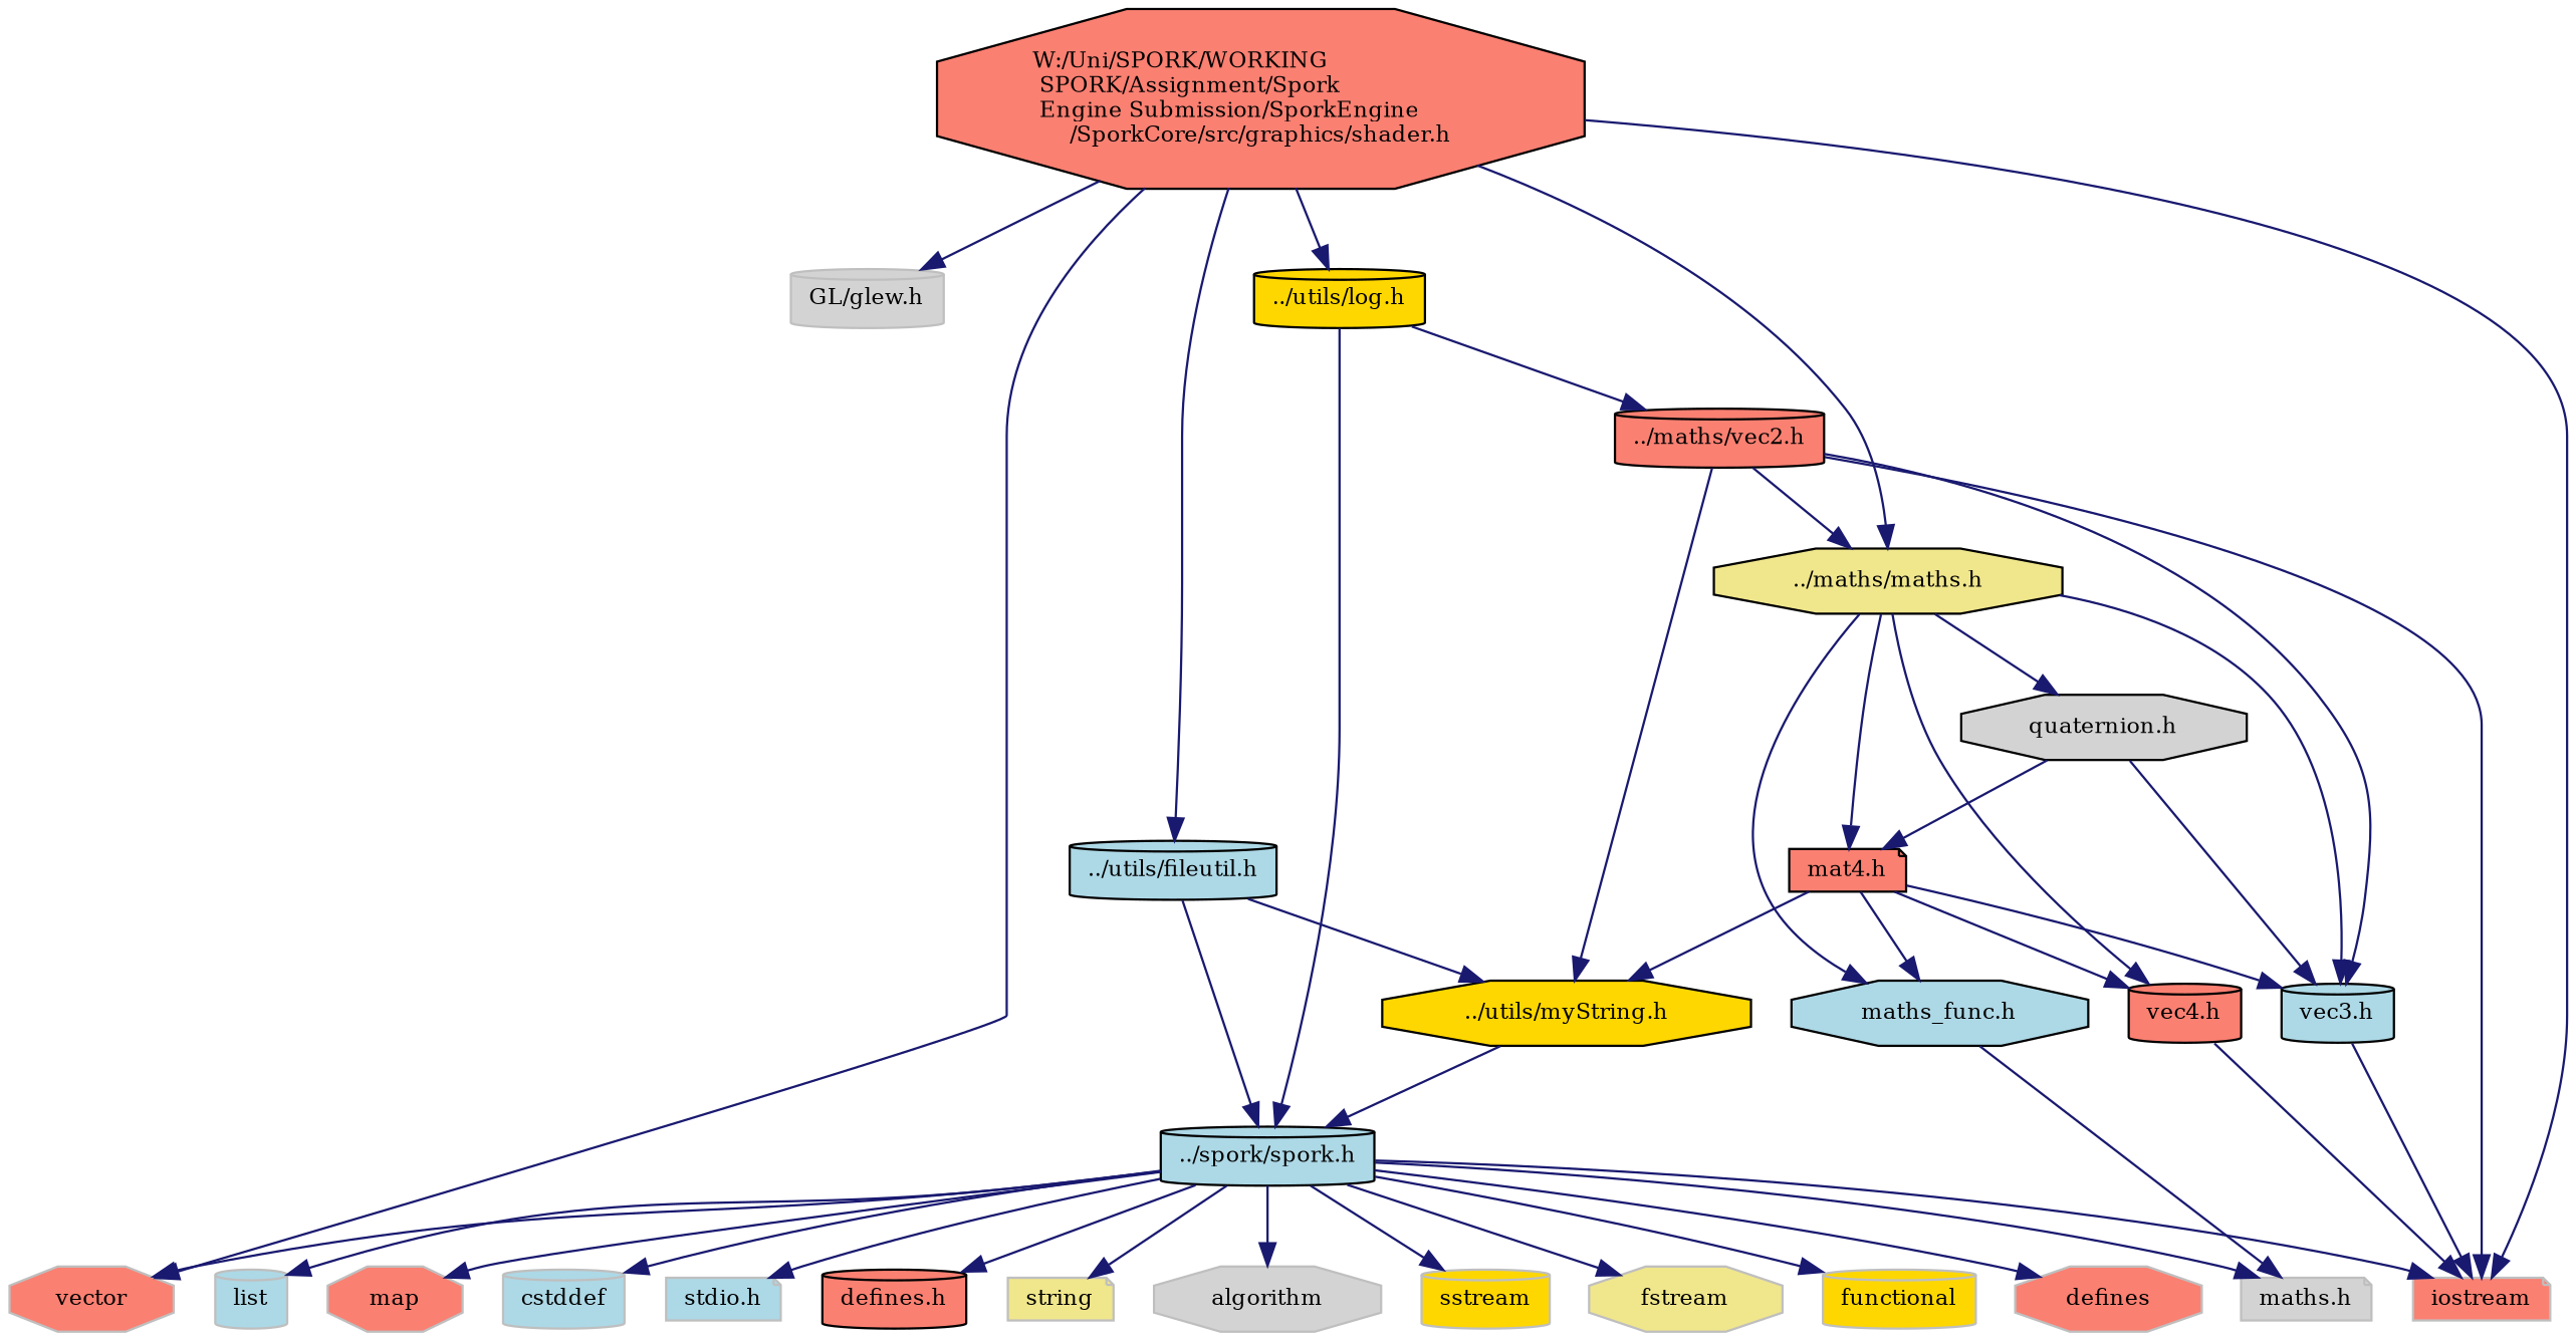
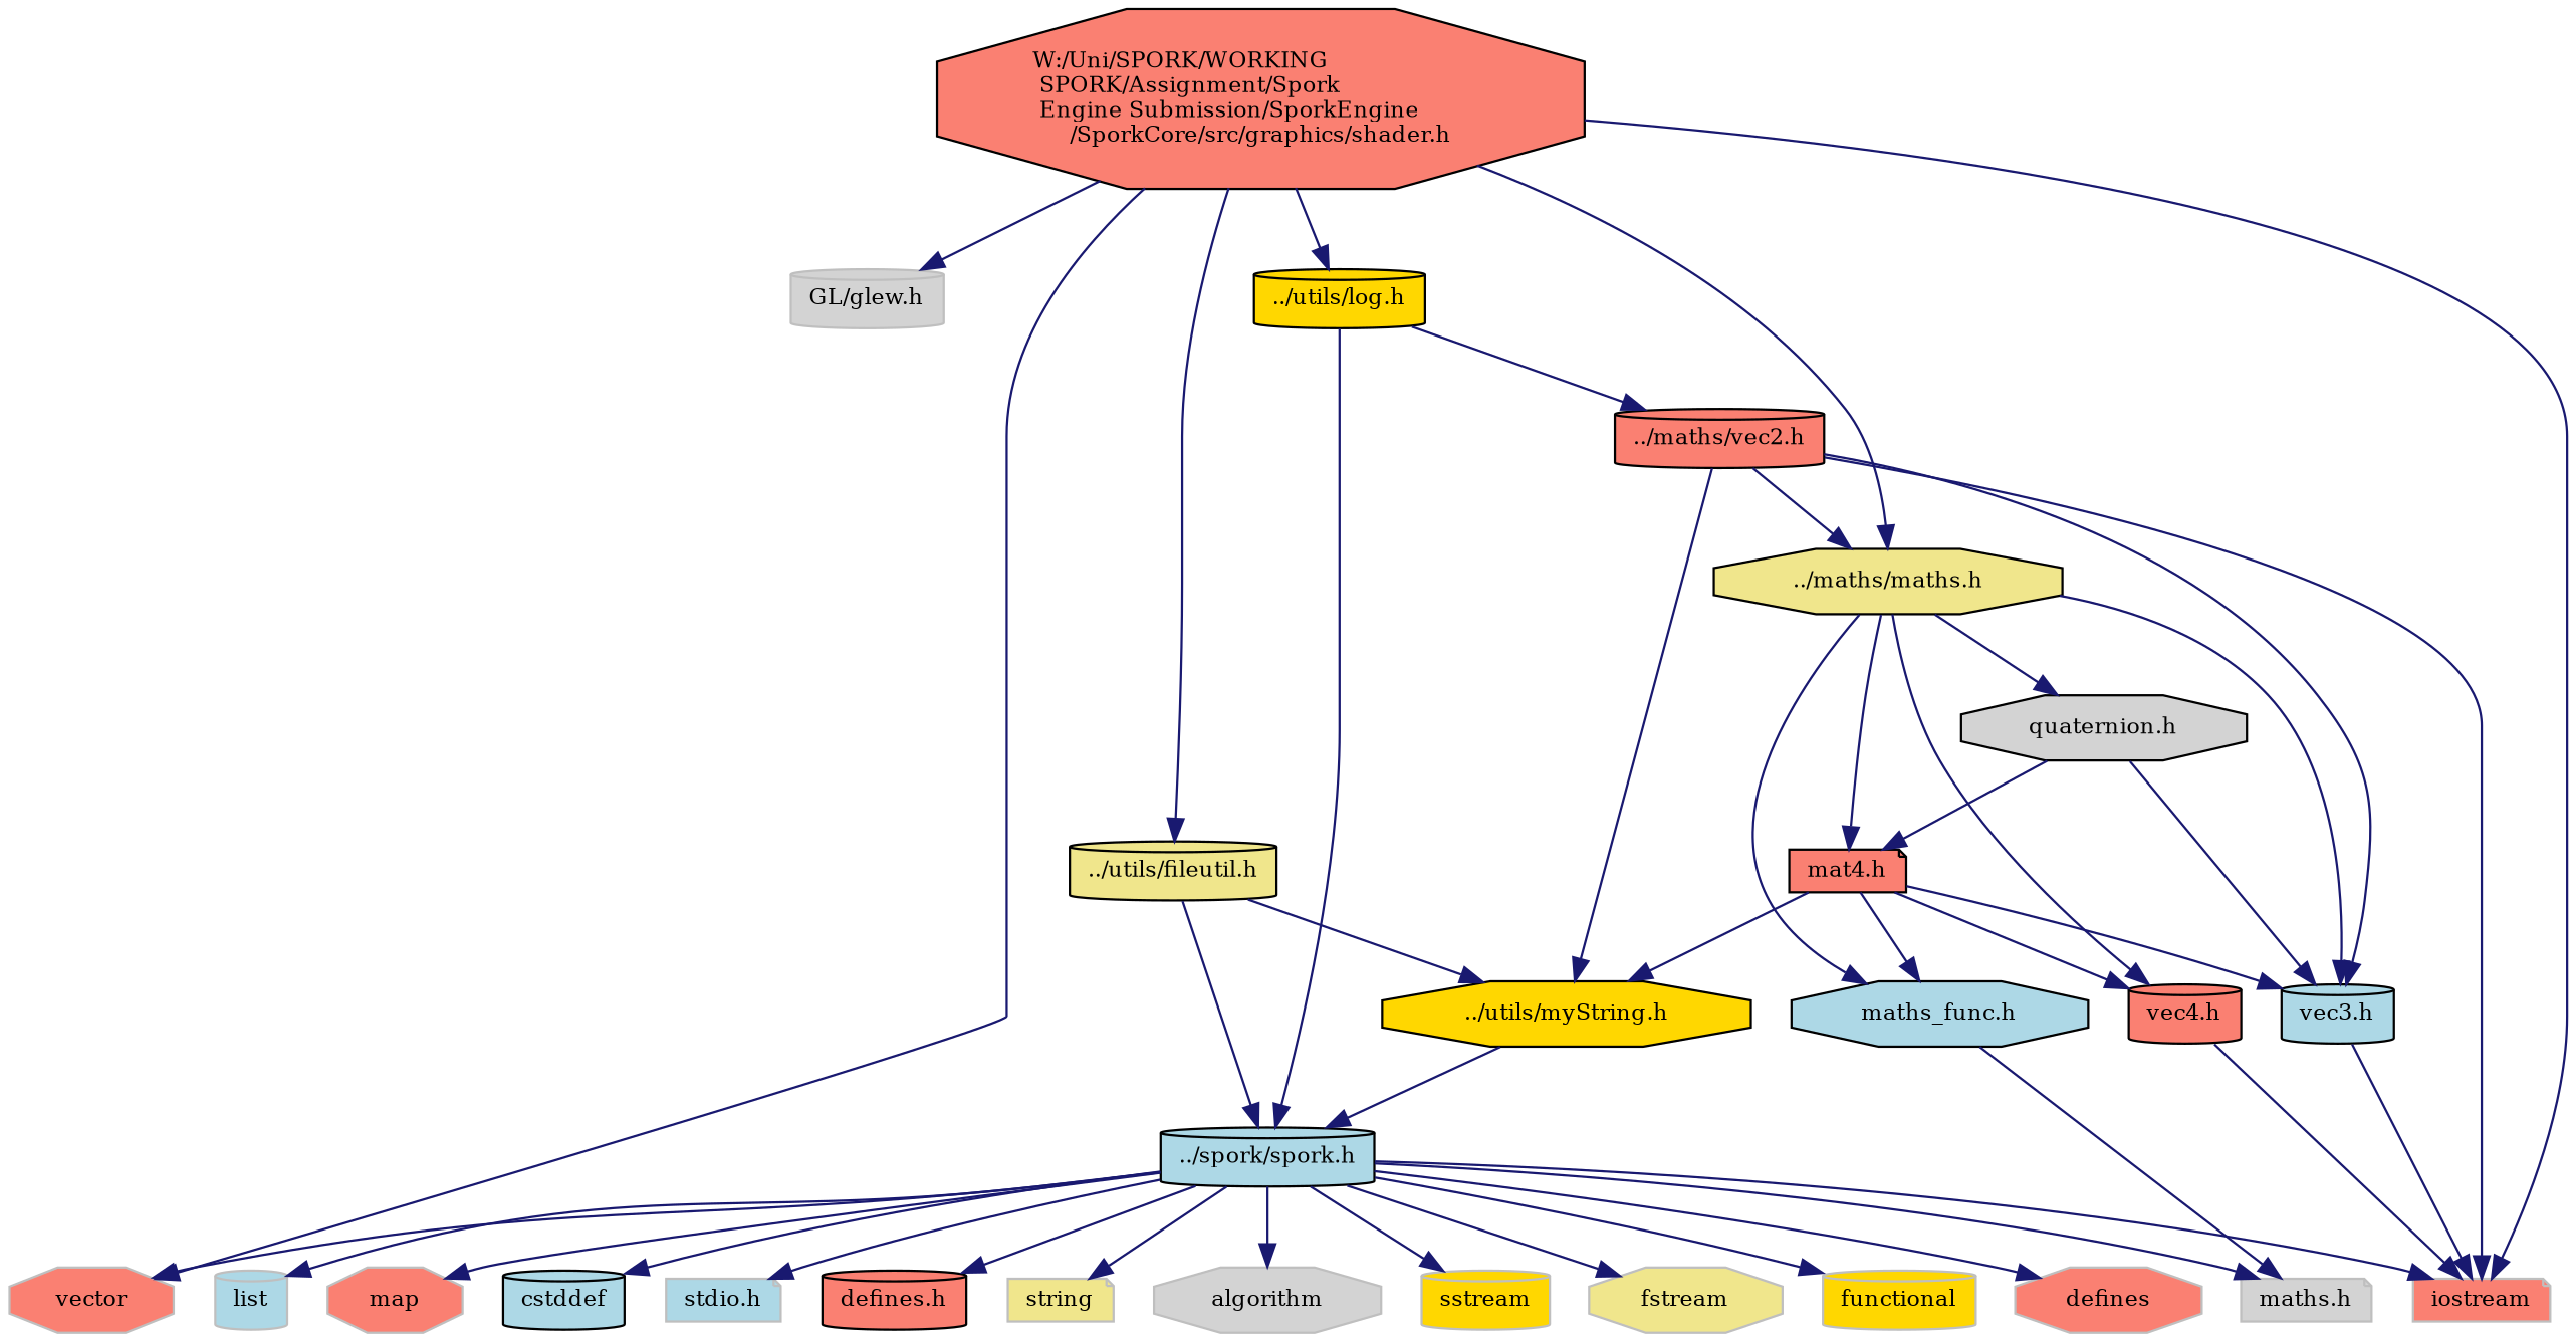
  digraph {
    fontname="DejaVu Serif"
    node [color=grey75 fillcolor=salmon fontname="DejaVu Serif" fontsize=10 shape=cylinder style=filled]
    edge [color=midnightblue fontname="DejaVu Serif" fontsize=10 labelfontname=Helvetica labelfontsize=10 style=solid]
    n1 [color=black fontcolor=black height=0.2 label="W:/Uni/SPORK/WORKING\l SPORK/Assignment/Spork\l Engine Submission/SporkEngine\l/SporkCore/src/graphics/shader.h" shape=octagon width=0.4]
    n2 [fillcolor=lightgrey height=0.2 label="GL/glew.h" width=0.4]
    n3 [height=0.2 label=vector shape=octagon width=0.4]
    n4 [height=0.2 label=iostream shape=note width=0.4]
    n5 [color=black fillcolor=gold height=0.2 label="../utils/log.h" width=0.4]
-   n6 [color=black fillcolor=lightblue height=0.2 label="../utils/fileutil.h" width=0.4]
+   n6 [color=black fillcolor=khaki height=0.2 label="../utils/fileutil.h" width=0.4]
    n7 [color=black fillcolor=khaki height=0.2 label="../maths/maths.h" shape=octagon width=0.4]
    n8 [color=black fillcolor=lightblue height=0.2 label="../spork/spork.h" width=0.4]
    n9 [color=black height=0.2 label="../maths/vec2.h" width=0.4]
    n10 [color=black fillcolor=gold height=0.2 label="../utils/myString.h" shape=octagon width=0.4]
    n11 [color=black fillcolor=lightblue height=0.2 label="vec3.h" width=0.4]
    n12 [color=black fillcolor=lightblue height=0.2 label="maths_func.h" shape=octagon width=0.4]
    n13 [color=black height=0.2 label="vec4.h" width=0.4]
    n14 [color=black height=0.2 label="mat4.h" shape=note width=0.4]
    n15 [color=black fillcolor=lightgrey height=0.2 label="quaternion.h" shape=octagon width=0.4]
    n16 [fillcolor=khaki height=0.2 label=string shape=note width=0.4]
    n17 [fillcolor=lightgrey height=0.2 label=algorithm shape=octagon width=0.4]
    n18 [fillcolor=gold height=0.2 label=sstream width=0.4]
    n19 [fillcolor=khaki height=0.2 label=fstream shape=octagon width=0.4]
    n20 [fillcolor=gold height=0.2 label=functional width=0.4]
    n21 [height=0.2 label=defines shape=octagon width=0.4]
    n22 [fillcolor=lightblue height=0.2 label=list width=0.4]
    n23 [height=0.2 label=map shape=octagon width=0.4]
-   n24 [fillcolor=lightblue height=0.2 label=cstddef width=0.4]
+   n24 [color=black fillcolor=lightblue height=0.2 label=cstddef width=0.4]
    n25 [fillcolor=lightblue height=0.2 label="stdio.h" shape=note width=0.4]
    n26 [fillcolor=lightgrey height=0.2 label="maths.h" shape=note width=0.4]
    n27 [color=black height=0.2 label="defines.h" width=0.4]
    n1 -> n2
    n1 -> n3
    n1 -> n4
    n1 -> n5
    n1 -> n6
    n1 -> n7
    n5 -> n8
    n5 -> n9
    n6 -> n8
    n6 -> n10
    n7 -> n11
    n7 -> n12
    n7 -> n13
    n7 -> n14
    n7 -> n15
    n8 -> n3
    n8 -> n4
    n8 -> n16
    n8 -> n17
    n8 -> n18
    n8 -> n19
    n8 -> n20
    n8 -> n21
    n8 -> n22
    n8 -> n23
    n8 -> n24
    n8 -> n25
    n8 -> n26
    n8 -> n27
    n9 -> n4
    n9 -> n7
    n9 -> n10
    n9 -> n11
    n10 -> n8
    n11 -> n4
    n12 -> n26
    n13 -> n4
    n14 -> n10
    n14 -> n11
    n14 -> n12
    n14 -> n13
    n15 -> n11
    n15 -> n14
  }
